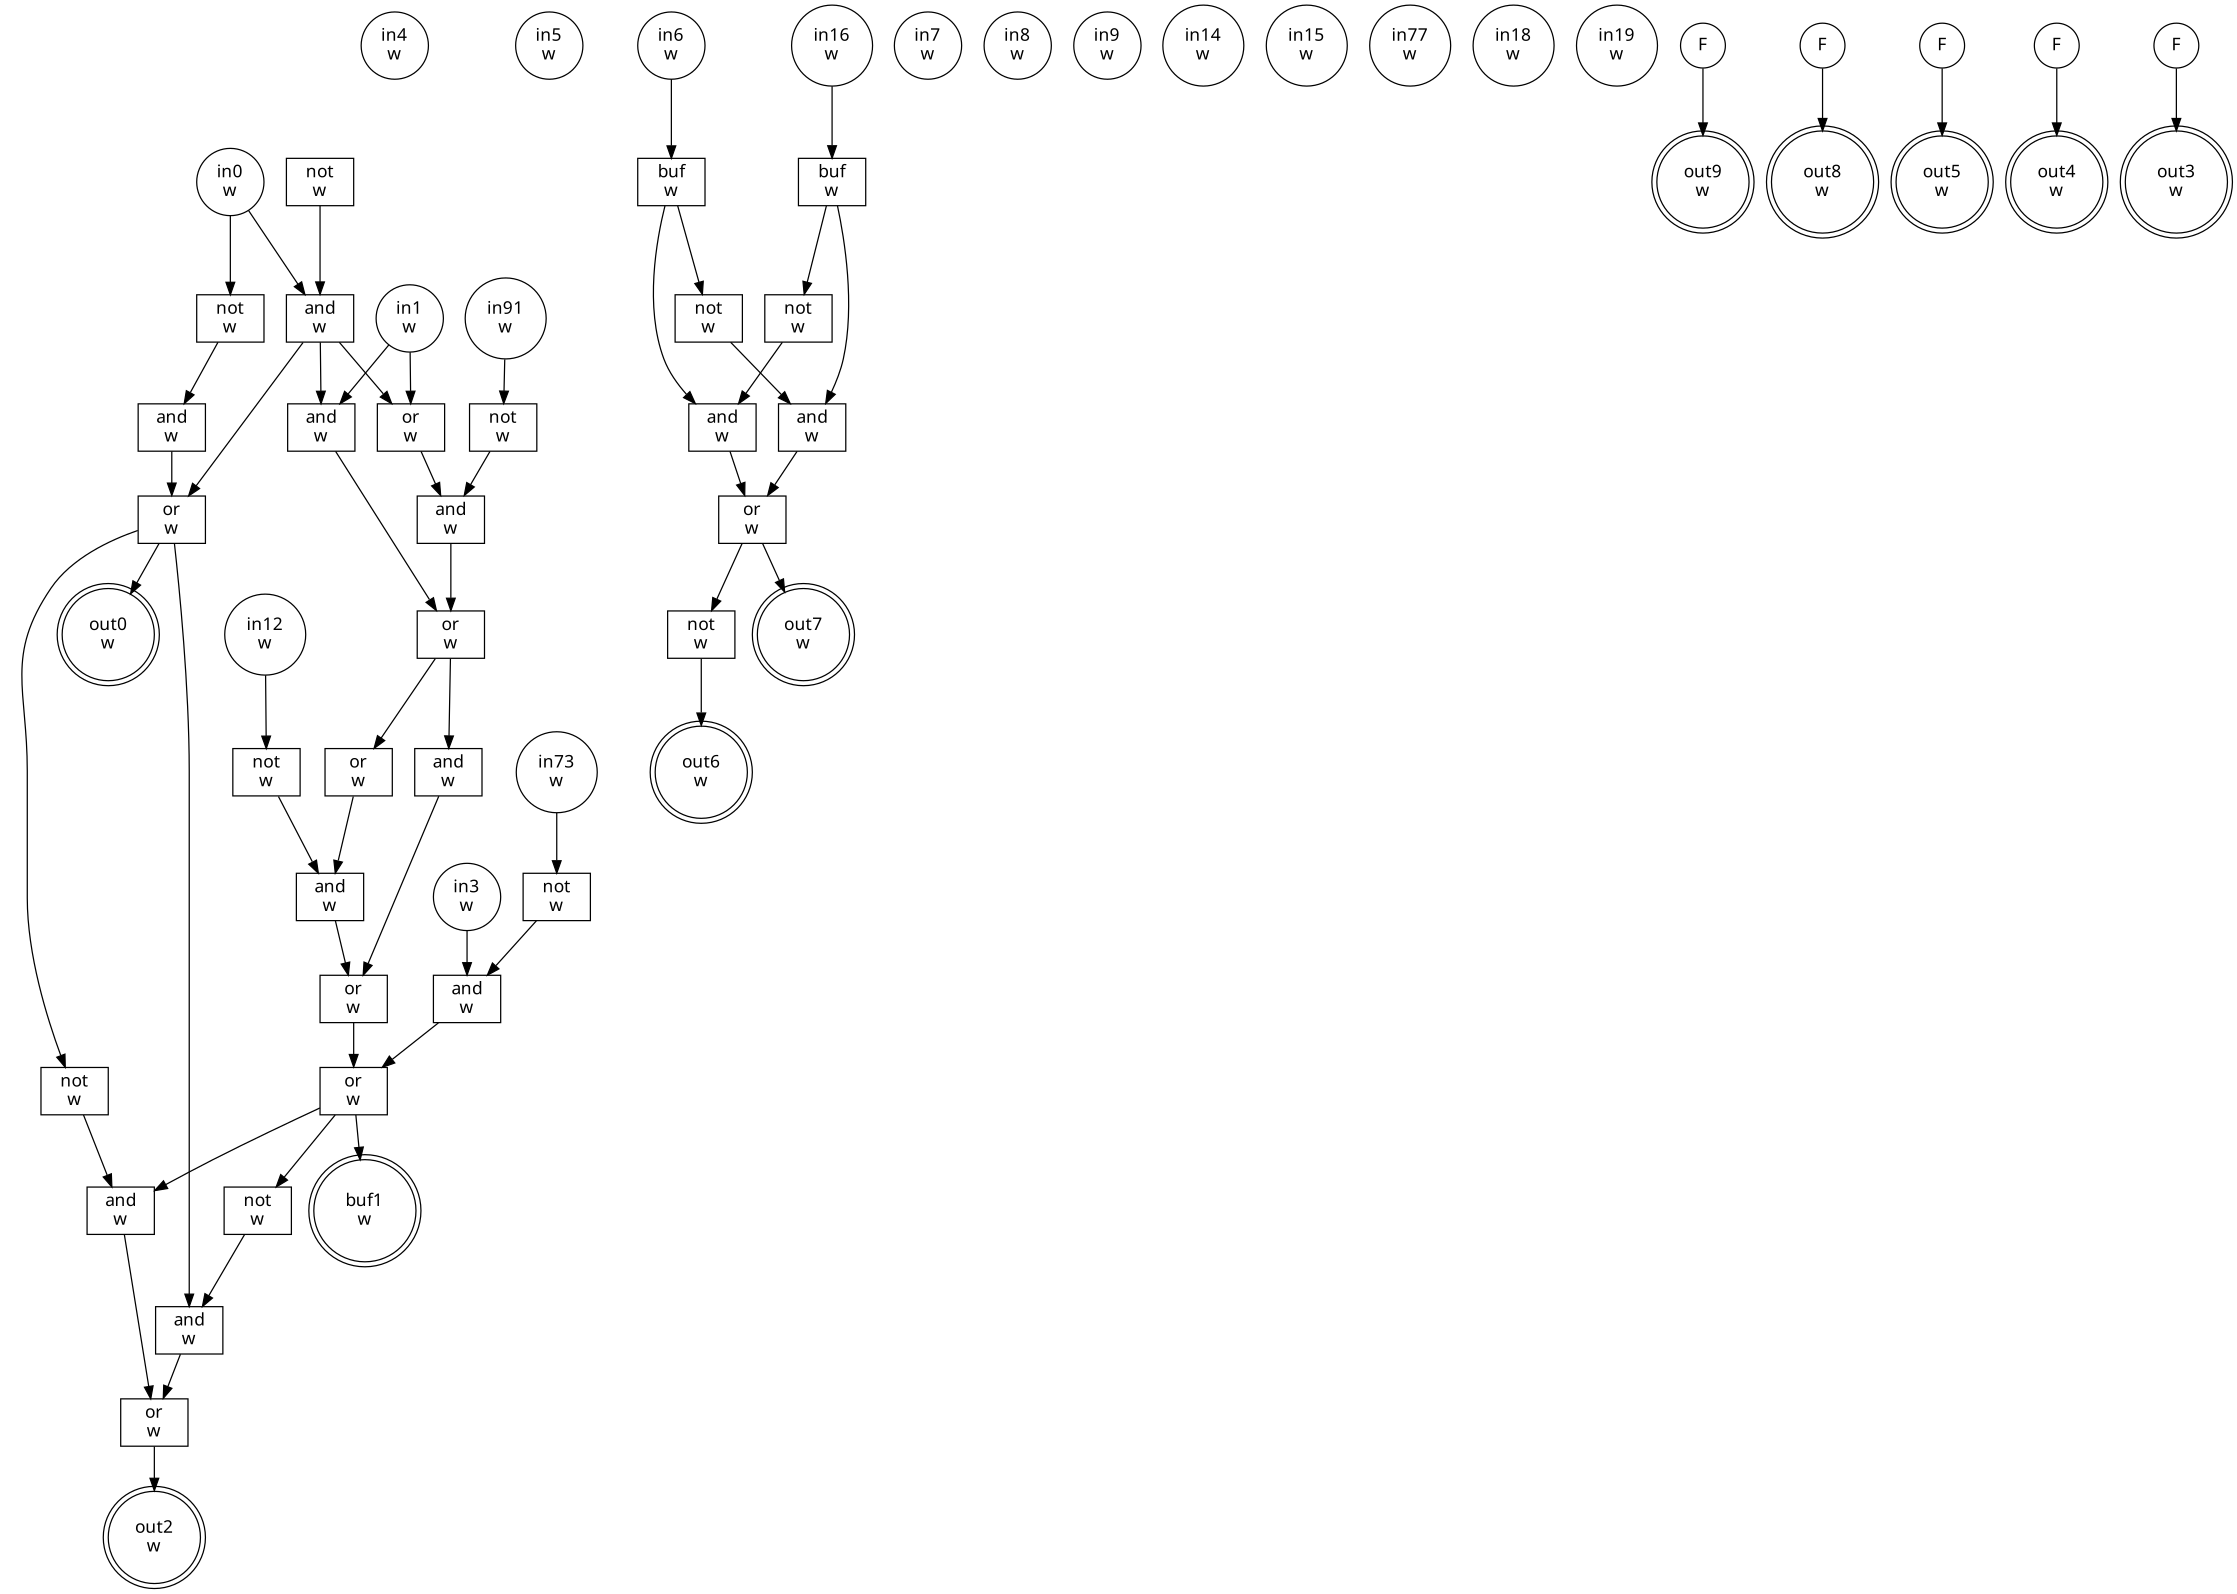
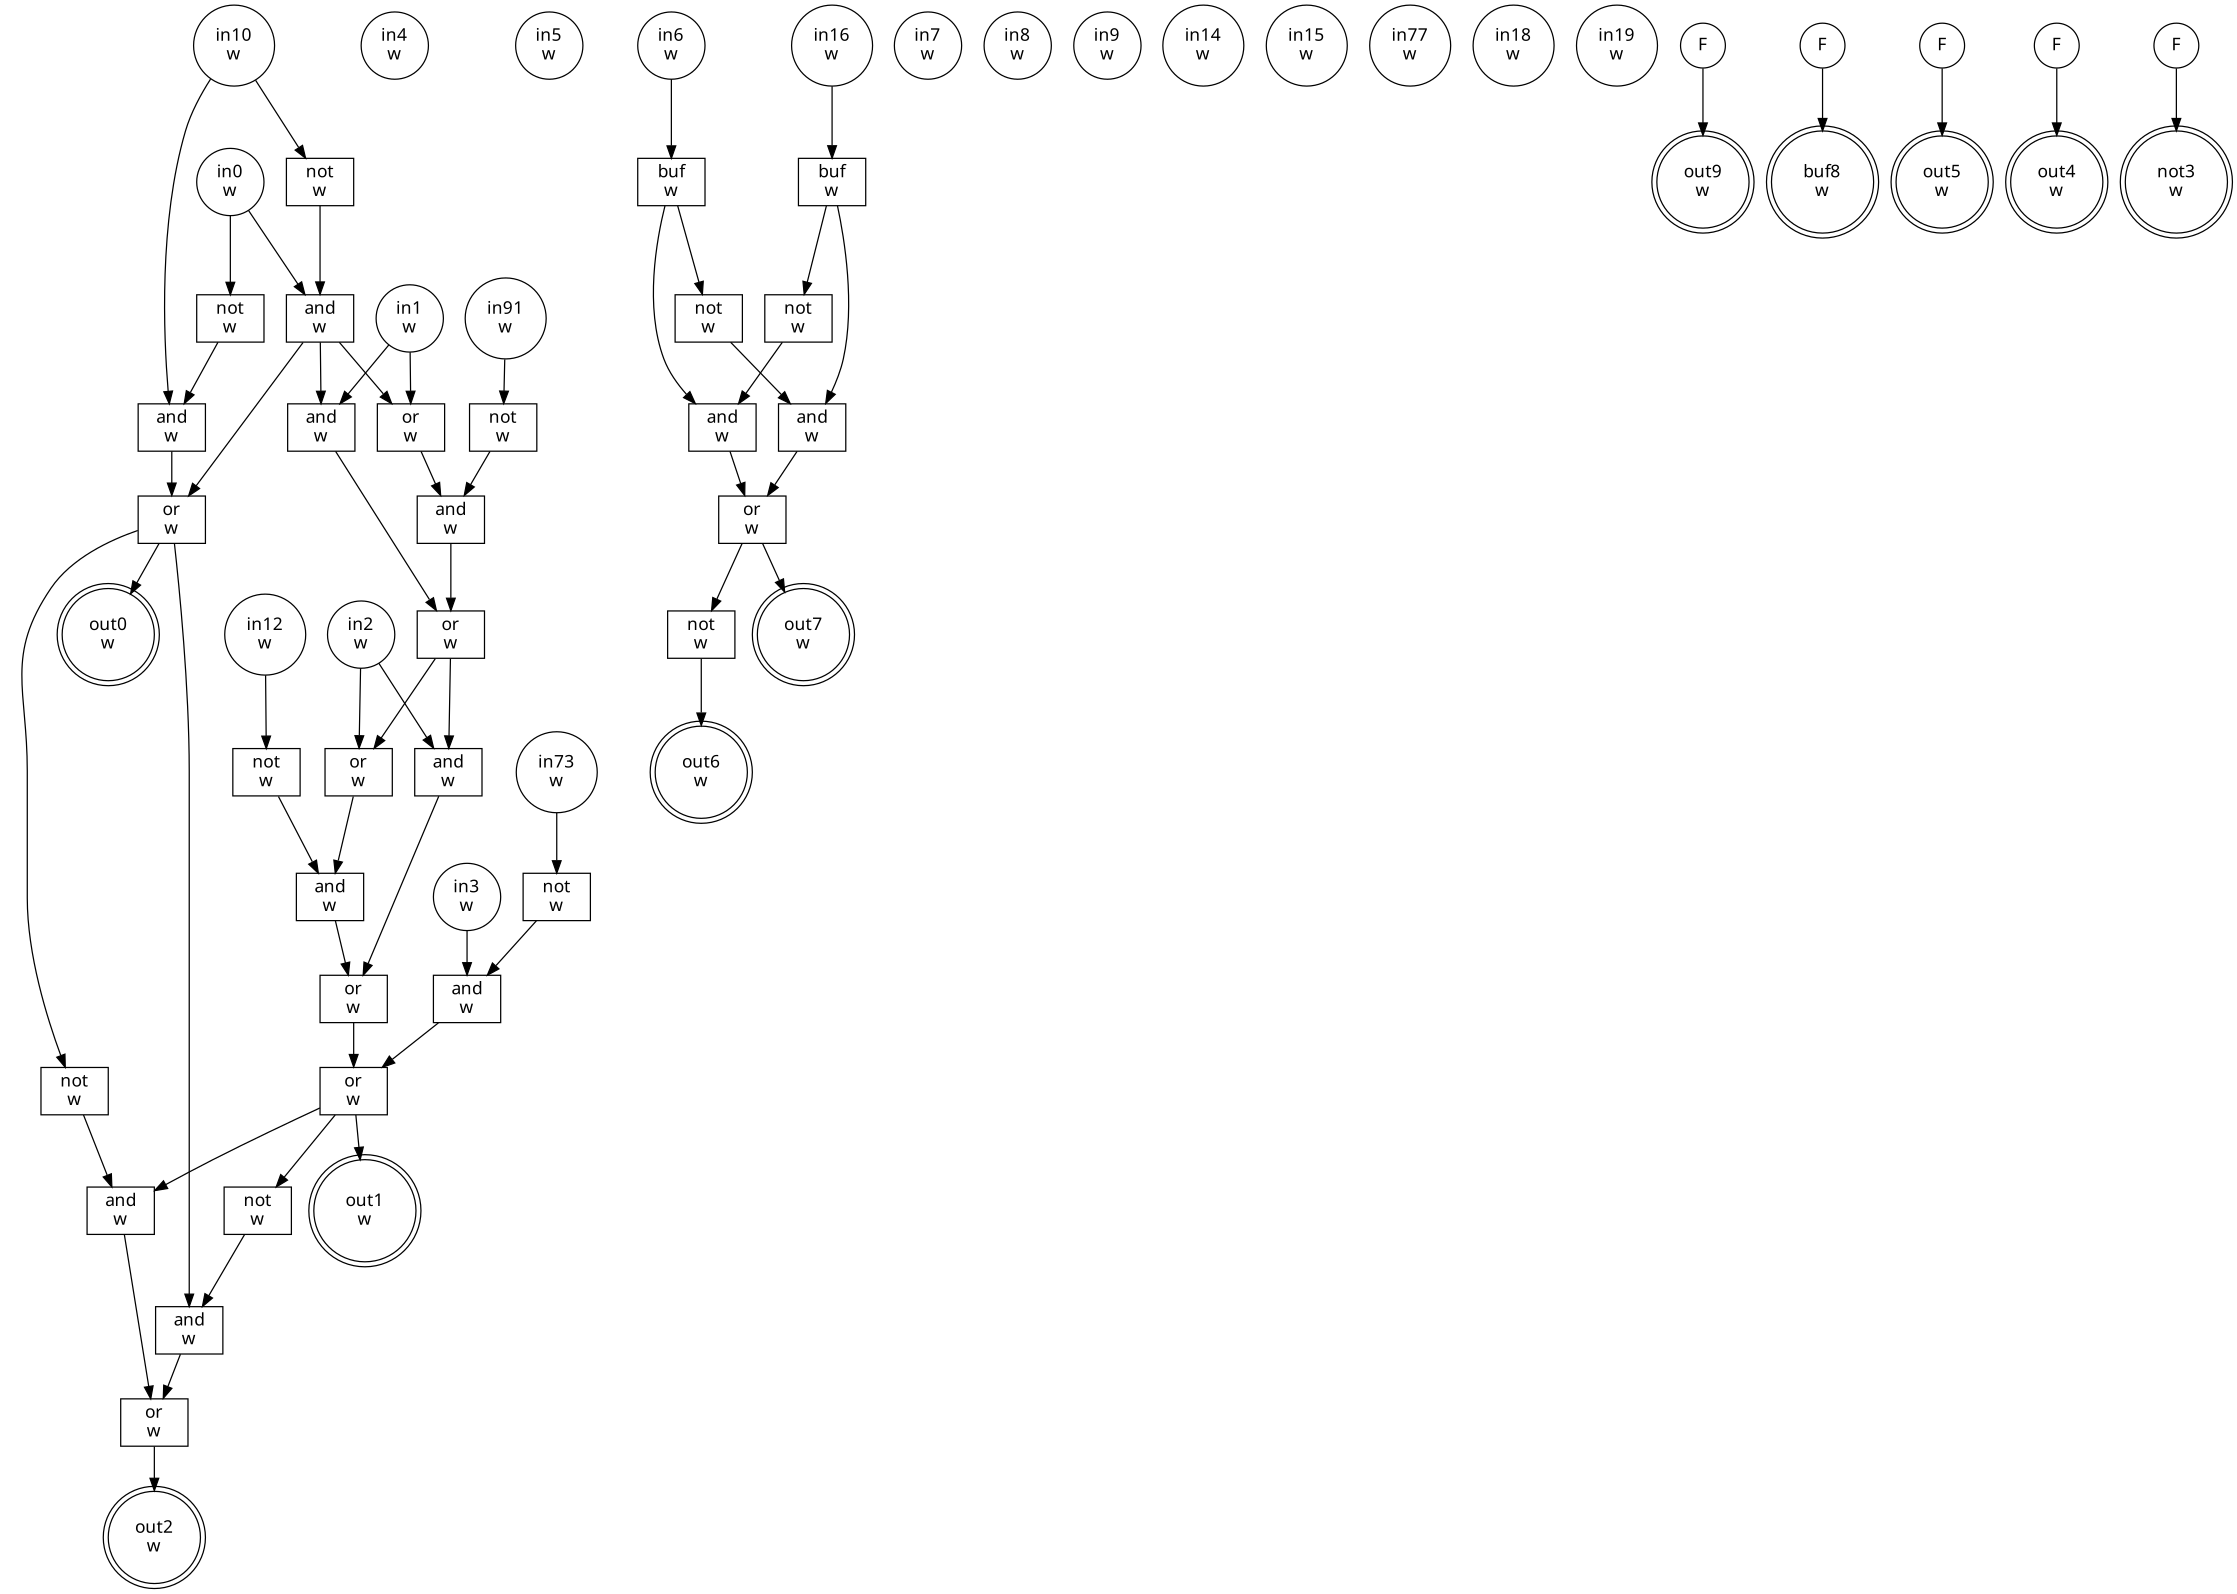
  digraph {
    node [fillcolor=white fontname=geneva shape=rect style=filled]
    edge [fontcolor=forestgreen fontname=Geneva]
    n1 [label="in0\nw" shape=circle]
    n2 [label="and\nw"]
    n3 [label="not\nw"]
    n4 [label="or\nw"]
    n5 [label="and\nw"]
    n6 [label="or\nw"]
    n7 [label="and\nw"]
    n8 [label="in1\nw" shape=circle]
    n9 [label="and\nw"]
    n10 [label="or\nw"]
+   n11 [label="in2\nw" shape=circle]
    n12 [label="or\nw"]
    n13 [label="and\nw"]
    n14 [label="and\nw"]
    n15 [label="or\nw"]
    n16 [label="in3\nw" shape=circle]
    n17 [label="and\nw"]
    n18 [label="or\nw"]
    n19 [label="in4\nw" shape=circle]
    n20 [label="in5\nw" shape=circle]
    n21 [label="in6\nw" shape=circle]
    n22 [label="buf\nw"]
    n23 [label="and\nw"]
    n24 [label="not\nw"]
    n25 [label="in7\nw" shape=circle]
    n26 [label="in8\nw" shape=circle]
    n27 [label="in9\nw" shape=circle]
+   n28 [label="in10\nw" shape=circle]
    n29 [label="not\nw"]
    n30 [label="in91\nw" shape=circle]
    n31 [label="not\nw"]
    n32 [label="in12\nw" shape=circle]
    n33 [label="not\nw"]
    n34 [label="in73\nw" shape=circle]
    n35 [label="not\nw"]
    n36 [label="in14\nw" shape=circle]
    n37 [label="in15\nw" shape=circle]
    n38 [label="in16\nw" shape=circle]
    n39 [label="buf\nw"]
    n40 [label="not\nw"]
    n41 [label="and\nw"]
    n42 [label="in77\nw" shape=circle]
    n43 [label="in18\nw" shape=circle]
    n44 [label="in19\nw" shape=circle]
    n45 [label=F shape=circle]
    n46 [label="out9\nw" shape=doublecircle]
    n47 [label=F shape=circle]
-   n48 [label="out8\nw" shape=doublecircle]
+   n48 [label="buf8\nw" shape=doublecircle]
    n49 [label=F shape=circle]
    n50 [label="out5\nw" shape=doublecircle]
    n51 [label=F shape=circle]
    n52 [label="out4\nw" shape=doublecircle]
    n53 [label=F shape=circle]
-   n54 [label="out3\nw" shape=doublecircle]
+   n54 [label="not3\nw" shape=doublecircle]
    n55 [label="or\nw"]
    n56 [label="not\nw"]
    n57 [label="out7\nw" shape=doublecircle]
    n58 [label="out6\nw" shape=doublecircle]
    n59 [label="not\nw"]
    n60 [label="and\nw"]
-   n61 [label="buf1\nw" shape=doublecircle]
+   n61 [label="out1\nw" shape=doublecircle]
    n62 [label="and\nw"]
    n63 [label="not\nw"]
    n64 [label="out0\nw" shape=doublecircle]
    n65 [label="or\nw"]
    n66 [label="out2\nw" shape=doublecircle]
    n1 -> n2
    n1 -> n3
    n2 -> n4
    n2 -> n5
    n2 -> n6
    n3 -> n7
    n4 -> n9
    n5 -> n10
    n6 -> n62
    n6 -> n63
    n6 -> n64
    n7 -> n6
    n8 -> n4
    n8 -> n5
    n9 -> n10
    n10 -> n12
    n10 -> n13
+   n11 -> n12
+   n11 -> n13
    n12 -> n14
    n13 -> n15
    n14 -> n15
    n15 -> n18
    n16 -> n17
    n17 -> n18
    n18 -> n59
    n18 -> n60
    n18 -> n61
    n21 -> n22
    n22 -> n23
    n22 -> n24
    n23 -> n55
    n24 -> n41
+   n28 -> n7
+   n28 -> n29
    n29 -> n2
    n30 -> n31
    n31 -> n9
    n32 -> n33
    n33 -> n14
    n34 -> n35
    n35 -> n17
    n38 -> n39
    n39 -> n40
    n39 -> n41
    n40 -> n23
    n41 -> n55
    n45 -> n46
    n47 -> n48
    n49 -> n50
    n51 -> n52
    n53 -> n54
    n55 -> n56
    n55 -> n57
    n56 -> n58
    n59 -> n62
    n60 -> n65
    n62 -> n65
    n63 -> n60
    n65 -> n66
  }
